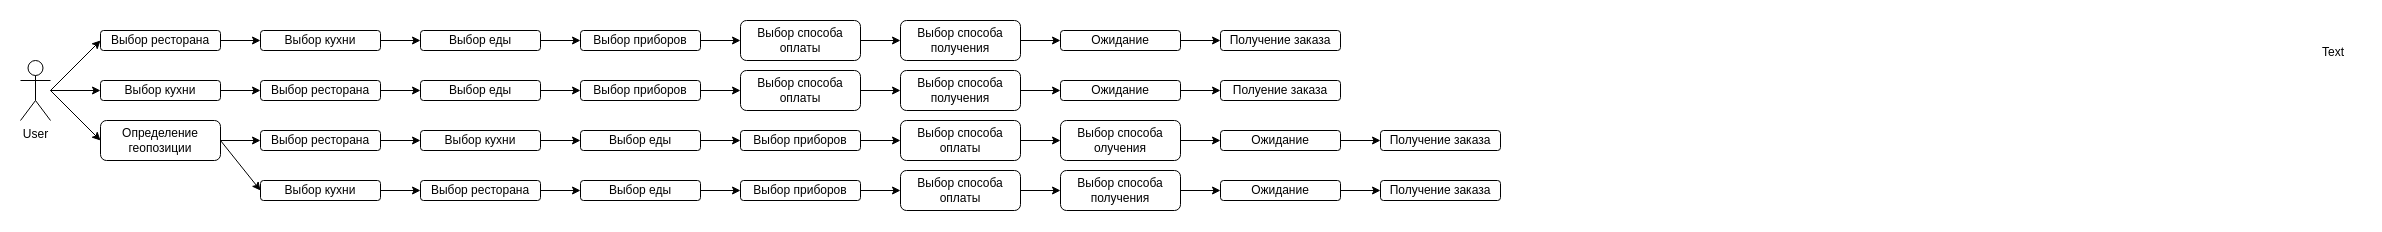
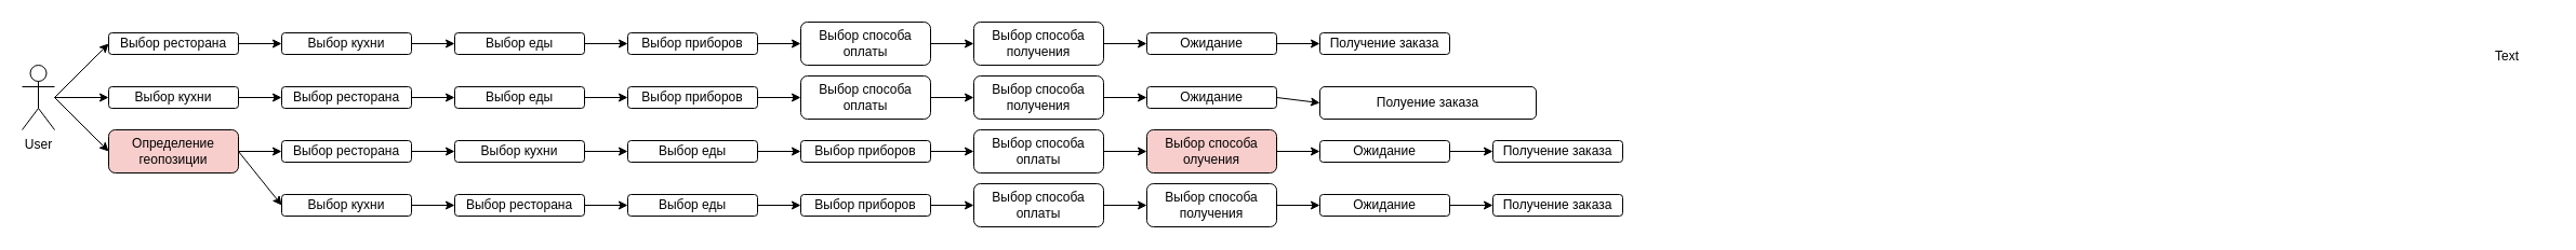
  <mxCell id="0" />
  <mxCell id="1" parent="0" />
  <mxCell id="2" style="rounded=0;orthogonalLoop=1;jettySize=auto;html=1;entryX=0;entryY=0.5;entryDx=0;entryDy=0;" edge="1" parent="1" target="4"><mxGeometry relative="1" as="geometry"><mxPoint x="100" y="60" as="targetPoint" /><mxPoint x="50" y="90" as="sourcePoint" /></mxGeometry></mxCell>
  <mxCell id="3" value="&lt;div&gt;User&lt;/div&gt;" style="shape=umlActor;verticalLabelPosition=bottom;labelBackgroundColor=#ffffff;verticalAlign=top;html=1;outlineConnect=0;" vertex="1" parent="1"><mxGeometry x="20" y="60" width="30" height="60" as="geometry" /></mxCell>
  <mxCell id="4" value="Выбор ресторана" style="rounded=1;whiteSpace=wrap;html=1;" vertex="1" parent="1"><mxGeometry x="100" y="30" width="120" height="20" as="geometry" /></mxCell>
  <mxCell id="5" style="rounded=0;orthogonalLoop=1;jettySize=auto;html=1;entryX=0;entryY=0.5;entryDx=0;entryDy=0;" edge="1" parent="1" target="6"><mxGeometry relative="1" as="geometry"><mxPoint x="100" y="100" as="targetPoint" /><mxPoint x="50" y="90" as="sourcePoint" /></mxGeometry></mxCell>
  <mxCell id="6" value="&lt;div&gt;Выбор кухни&lt;/div&gt;" style="rounded=1;whiteSpace=wrap;html=1;" vertex="1" parent="1"><mxGeometry x="100" y="80" width="120" height="20" as="geometry" /></mxCell>
  <mxCell id="7" style="rounded=0;orthogonalLoop=1;jettySize=auto;html=1;exitX=1;exitY=0.5;exitDx=0;exitDy=0;entryX=0;entryY=0.5;entryDx=0;entryDy=0;" edge="1" parent="1" source="6" target="8"><mxGeometry relative="1" as="geometry"><mxPoint x="260" y="120" as="targetPoint" /><mxPoint x="210" y="150" as="sourcePoint" /></mxGeometry></mxCell>
  <mxCell id="8" value="Выбор ресторана" style="rounded=1;whiteSpace=wrap;html=1;" vertex="1" parent="1"><mxGeometry x="260" y="80" width="120" height="20" as="geometry" /></mxCell>
  <mxCell id="9" style="rounded=0;orthogonalLoop=1;jettySize=auto;html=1;exitX=1;exitY=0.5;exitDx=0;exitDy=0;" edge="1" parent="1" source="4"><mxGeometry relative="1" as="geometry"><mxPoint x="260" y="40" as="targetPoint" /><mxPoint x="170" y="40" as="sourcePoint" /></mxGeometry></mxCell>
  <mxCell id="10" value="&lt;div&gt;Выбор кухни&lt;/div&gt;" style="rounded=1;whiteSpace=wrap;html=1;" vertex="1" parent="1"><mxGeometry x="260" y="30" width="120" height="20" as="geometry" /></mxCell>
  <mxCell id="11" style="rounded=0;orthogonalLoop=1;jettySize=auto;html=1;entryX=0;entryY=0.5;entryDx=0;entryDy=0;" edge="1" parent="1" target="12"><mxGeometry relative="1" as="geometry"><mxPoint x="110" y="140" as="targetPoint" /><mxPoint x="50" y="90" as="sourcePoint" /></mxGeometry></mxCell>
- <mxCell id="12" value="Определение геопозиции" style="rounded=1;whiteSpace=wrap;html=1;" vertex="1" parent="1"><mxGeometry x="100" y="120" width="120" height="40" as="geometry" /></mxCell>
+ <mxCell id="12" value="Определение геопозиции" style="rounded=1;whiteSpace=wrap;html=1;fillColor=#f8cecc;" vertex="1" parent="1"><mxGeometry x="100" y="120" width="120" height="40" as="geometry" /></mxCell>
  <mxCell id="13" style="rounded=0;orthogonalLoop=1;jettySize=auto;html=1;exitX=1;exitY=0.5;exitDx=0;exitDy=0;entryX=0;entryY=0.5;entryDx=0;entryDy=0;" edge="1" parent="1" source="12" target="14"><mxGeometry relative="1" as="geometry"><mxPoint x="260" y="160" as="targetPoint" /><mxPoint x="210" y="190" as="sourcePoint" /></mxGeometry></mxCell>
  <mxCell id="14" value="Выбор ресторана" style="rounded=1;whiteSpace=wrap;html=1;" vertex="1" parent="1"><mxGeometry x="260" y="130" width="120" height="20" as="geometry" /></mxCell>
  <mxCell id="15" style="rounded=0;orthogonalLoop=1;jettySize=auto;html=1;" edge="1" parent="1"><mxGeometry relative="1" as="geometry"><mxPoint x="420" y="140" as="targetPoint" /><mxPoint x="380" y="140" as="sourcePoint" /></mxGeometry></mxCell>
  <mxCell id="16" value="&lt;div&gt;Выбор кухни&lt;/div&gt;" style="rounded=1;whiteSpace=wrap;html=1;" vertex="1" parent="1"><mxGeometry x="420" y="130" width="120" height="20" as="geometry" /></mxCell>
  <mxCell id="17" style="rounded=0;orthogonalLoop=1;jettySize=auto;html=1;" edge="1" parent="1"><mxGeometry relative="1" as="geometry"><mxPoint x="420" y="90" as="targetPoint" /><mxPoint x="380" y="90" as="sourcePoint" /></mxGeometry></mxCell>
  <mxCell id="18" value="&lt;div&gt;Выбор еды&lt;/div&gt;" style="rounded=1;whiteSpace=wrap;html=1;" vertex="1" parent="1"><mxGeometry x="420" y="80" width="120" height="20" as="geometry" /></mxCell>
  <mxCell id="19" style="rounded=0;orthogonalLoop=1;jettySize=auto;html=1;" edge="1" parent="1"><mxGeometry relative="1" as="geometry"><mxPoint x="420" y="40" as="targetPoint" /><mxPoint x="380" y="40" as="sourcePoint" /></mxGeometry></mxCell>
  <mxCell id="20" value="&lt;div&gt;Выбор еды&lt;/div&gt;" style="rounded=1;whiteSpace=wrap;html=1;" vertex="1" parent="1"><mxGeometry x="420" y="30" width="120" height="20" as="geometry" /></mxCell>
  <mxCell id="21" style="rounded=0;orthogonalLoop=1;jettySize=auto;html=1;" edge="1" parent="1"><mxGeometry relative="1" as="geometry"><mxPoint x="580" y="140" as="targetPoint" /><mxPoint x="540" y="140" as="sourcePoint" /></mxGeometry></mxCell>
  <mxCell id="22" value="&lt;div&gt;Выбор еды&lt;/div&gt;" style="rounded=1;whiteSpace=wrap;html=1;" vertex="1" parent="1"><mxGeometry x="580" y="130" width="120" height="20" as="geometry" /></mxCell>
  <mxCell id="23" style="rounded=0;orthogonalLoop=1;jettySize=auto;html=1;" edge="1" parent="1"><mxGeometry relative="1" as="geometry"><mxPoint x="580" y="90" as="targetPoint" /><mxPoint x="540" y="90" as="sourcePoint" /></mxGeometry></mxCell>
  <mxCell id="24" value="&lt;div&gt;Выбор приборов&lt;/div&gt;" style="rounded=1;whiteSpace=wrap;html=1;" vertex="1" parent="1"><mxGeometry x="580" y="80" width="120" height="20" as="geometry" /></mxCell>
  <mxCell id="25" style="rounded=0;orthogonalLoop=1;jettySize=auto;html=1;" edge="1" parent="1"><mxGeometry relative="1" as="geometry"><mxPoint x="580" y="40" as="targetPoint" /><mxPoint x="540" y="40" as="sourcePoint" /></mxGeometry></mxCell>
  <mxCell id="26" value="&lt;div&gt;Выбор приборов&lt;/div&gt;" style="rounded=1;whiteSpace=wrap;html=1;" vertex="1" parent="1"><mxGeometry x="580" y="30" width="120" height="20" as="geometry" /></mxCell>
  <mxCell id="27" style="rounded=0;orthogonalLoop=1;jettySize=auto;html=1;" edge="1" parent="1"><mxGeometry relative="1" as="geometry"><mxPoint x="740" y="140" as="targetPoint" /><mxPoint x="700" y="140" as="sourcePoint" /></mxGeometry></mxCell>
  <mxCell id="28" value="&lt;div&gt;Выбор приборов&lt;/div&gt;" style="rounded=1;whiteSpace=wrap;html=1;" vertex="1" parent="1"><mxGeometry x="740" y="130" width="120" height="20" as="geometry" /></mxCell>
  <mxCell id="29" style="rounded=0;orthogonalLoop=1;jettySize=auto;html=1;exitX=1;exitY=0.5;exitDx=0;exitDy=0;entryX=0;entryY=0.5;entryDx=0;entryDy=0;" edge="1" parent="1" source="24" target="30"><mxGeometry relative="1" as="geometry"><mxPoint x="740" y="80" as="targetPoint" /><mxPoint x="700" y="80" as="sourcePoint" /></mxGeometry></mxCell>
  <mxCell id="30" value="&lt;div&gt;Выбор способа оплаты&lt;br&gt;&lt;/div&gt;" style="rounded=1;whiteSpace=wrap;html=1;" vertex="1" parent="1"><mxGeometry x="740" y="70" width="120" height="40" as="geometry" /></mxCell>
  <mxCell id="31" style="rounded=0;orthogonalLoop=1;jettySize=auto;html=1;" edge="1" parent="1"><mxGeometry relative="1" as="geometry"><mxPoint x="740" y="40" as="targetPoint" /><mxPoint x="700" y="40" as="sourcePoint" /></mxGeometry></mxCell>
  <mxCell id="32" value="&lt;div&gt;Выбор способа оплаты&lt;br&gt;&lt;/div&gt;" style="rounded=1;whiteSpace=wrap;html=1;" vertex="1" parent="1"><mxGeometry x="740" y="20" width="120" height="40" as="geometry" /></mxCell>
  <mxCell id="33" style="rounded=0;orthogonalLoop=1;jettySize=auto;html=1;" edge="1" parent="1"><mxGeometry relative="1" as="geometry"><mxPoint x="900" y="140" as="targetPoint" /><mxPoint x="860" y="140" as="sourcePoint" /></mxGeometry></mxCell>
  <mxCell id="34" value="&lt;div&gt;Выбор способа оплаты&lt;/div&gt;" style="rounded=1;whiteSpace=wrap;html=1;" vertex="1" parent="1"><mxGeometry x="900" y="120" width="120" height="40" as="geometry" /></mxCell>
  <mxCell id="35" style="rounded=0;orthogonalLoop=1;jettySize=auto;html=1;exitX=1;exitY=0.5;exitDx=0;exitDy=0;entryX=0;entryY=0.5;entryDx=0;entryDy=0;" edge="1" parent="1" target="36"><mxGeometry relative="1" as="geometry"><mxPoint x="900" y="80" as="targetPoint" /><mxPoint x="860" y="90" as="sourcePoint" /></mxGeometry></mxCell>
  <mxCell id="36" value="&lt;div&gt;Выбор способа получения&lt;br&gt;&lt;/div&gt;" style="rounded=1;whiteSpace=wrap;html=1;" vertex="1" parent="1"><mxGeometry x="900" y="70" width="120" height="40" as="geometry" /></mxCell>
  <mxCell id="37" style="rounded=0;orthogonalLoop=1;jettySize=auto;html=1;" edge="1" parent="1"><mxGeometry relative="1" as="geometry"><mxPoint x="900" y="40" as="targetPoint" /><mxPoint x="860" y="40" as="sourcePoint" /></mxGeometry></mxCell>
  <mxCell id="38" value="&lt;div&gt;Выбор способа получения&lt;/div&gt;" style="rounded=1;whiteSpace=wrap;html=1;" vertex="1" parent="1"><mxGeometry x="900" y="20" width="120" height="40" as="geometry" /></mxCell>
  <mxCell id="39" style="rounded=0;orthogonalLoop=1;jettySize=auto;html=1;" edge="1" parent="1"><mxGeometry relative="1" as="geometry"><mxPoint x="1060" y="140" as="targetPoint" /><mxPoint x="1020" y="140" as="sourcePoint" /></mxGeometry></mxCell>
- <mxCell id="40" value="&lt;div&gt;Выбор способа олучения&lt;br&gt;&lt;/div&gt;" style="rounded=1;whiteSpace=wrap;html=1;" vertex="1" parent="1"><mxGeometry x="1060" y="120" width="120" height="40" as="geometry" /></mxCell>
+ <mxCell id="40" value="&lt;div&gt;Выбор способа олучения&lt;br&gt;&lt;/div&gt;" style="rounded=1;whiteSpace=wrap;html=1;fillColor=#f8cecc;" vertex="1" parent="1"><mxGeometry x="1060" y="120" width="120" height="40" as="geometry" /></mxCell>
  <mxCell id="41" value="&lt;div&gt;Выбор кухни&lt;/div&gt;" style="rounded=1;whiteSpace=wrap;html=1;" vertex="1" parent="1"><mxGeometry x="260" y="180" width="120" height="20" as="geometry" /></mxCell>
  <mxCell id="42" style="rounded=0;orthogonalLoop=1;jettySize=auto;html=1;exitX=1;exitY=0.5;exitDx=0;exitDy=0;entryX=0;entryY=0.5;entryDx=0;entryDy=0;" edge="1" parent="1" source="41" target="43"><mxGeometry relative="1" as="geometry"><mxPoint x="420" y="220" as="targetPoint" /><mxPoint x="370" y="250" as="sourcePoint" /></mxGeometry></mxCell>
  <mxCell id="43" value="Выбор ресторана" style="rounded=1;whiteSpace=wrap;html=1;" vertex="1" parent="1"><mxGeometry x="420" y="180" width="120" height="20" as="geometry" /></mxCell>
  <mxCell id="44" style="rounded=0;orthogonalLoop=1;jettySize=auto;html=1;" edge="1" parent="1"><mxGeometry relative="1" as="geometry"><mxPoint x="580" y="190" as="targetPoint" /><mxPoint x="540" y="190" as="sourcePoint" /></mxGeometry></mxCell>
  <mxCell id="45" value="&lt;div&gt;Выбор еды&lt;/div&gt;" style="rounded=1;whiteSpace=wrap;html=1;" vertex="1" parent="1"><mxGeometry x="580" y="180" width="120" height="20" as="geometry" /></mxCell>
  <mxCell id="46" style="rounded=0;orthogonalLoop=1;jettySize=auto;html=1;" edge="1" parent="1"><mxGeometry relative="1" as="geometry"><mxPoint x="740" y="190" as="targetPoint" /><mxPoint x="700" y="190" as="sourcePoint" /></mxGeometry></mxCell>
  <mxCell id="47" value="&lt;div&gt;Выбор приборов&lt;/div&gt;" style="rounded=1;whiteSpace=wrap;html=1;" vertex="1" parent="1"><mxGeometry x="740" y="180" width="120" height="20" as="geometry" /></mxCell>
  <mxCell id="48" style="rounded=0;orthogonalLoop=1;jettySize=auto;html=1;exitX=1;exitY=0.5;exitDx=0;exitDy=0;entryX=0;entryY=0.5;entryDx=0;entryDy=0;" edge="1" parent="1" source="47" target="49"><mxGeometry relative="1" as="geometry"><mxPoint x="900" y="180" as="targetPoint" /><mxPoint x="860" y="180" as="sourcePoint" /></mxGeometry></mxCell>
  <mxCell id="49" value="&lt;div&gt;Выбор способа оплаты&lt;br&gt;&lt;/div&gt;" style="rounded=1;whiteSpace=wrap;html=1;" vertex="1" parent="1"><mxGeometry x="900" y="170" width="120" height="40" as="geometry" /></mxCell>
  <mxCell id="50" style="rounded=0;orthogonalLoop=1;jettySize=auto;html=1;exitX=1;exitY=0.5;exitDx=0;exitDy=0;entryX=0;entryY=0.5;entryDx=0;entryDy=0;" edge="1" parent="1" target="51"><mxGeometry relative="1" as="geometry"><mxPoint x="1060" y="180" as="targetPoint" /><mxPoint x="1020" y="190" as="sourcePoint" /></mxGeometry></mxCell>
  <mxCell id="51" value="&lt;div&gt;Выбор способа получения&lt;br&gt;&lt;/div&gt;" style="rounded=1;whiteSpace=wrap;html=1;" vertex="1" parent="1"><mxGeometry x="1060" y="170" width="120" height="40" as="geometry" /></mxCell>
  <mxCell id="52" style="rounded=0;orthogonalLoop=1;jettySize=auto;html=1;entryX=0;entryY=0.5;entryDx=0;entryDy=0;" edge="1" parent="1" target="41"><mxGeometry relative="1" as="geometry"><mxPoint x="270" y="150" as="targetPoint" /><mxPoint x="220" y="140" as="sourcePoint" /></mxGeometry></mxCell>
  <mxCell id="53" style="rounded=0;orthogonalLoop=1;jettySize=auto;html=1;exitX=1;exitY=0.5;exitDx=0;exitDy=0;entryX=0;entryY=0.5;entryDx=0;entryDy=0;" edge="1" parent="1" target="54"><mxGeometry relative="1" as="geometry"><mxPoint x="1060" y="80" as="targetPoint" /><mxPoint x="1020" y="90" as="sourcePoint" /></mxGeometry></mxCell>
  <mxCell id="54" value="Ожидание" style="rounded=1;whiteSpace=wrap;html=1;" vertex="1" parent="1"><mxGeometry x="1060" y="80" width="120" height="20" as="geometry" /></mxCell>
  <mxCell id="55" style="rounded=0;orthogonalLoop=1;jettySize=auto;html=1;" edge="1" parent="1"><mxGeometry relative="1" as="geometry"><mxPoint x="1060" y="40" as="targetPoint" /><mxPoint x="1020" y="40" as="sourcePoint" /></mxGeometry></mxCell>
  <mxCell id="56" value="Ожидание" style="rounded=1;whiteSpace=wrap;html=1;" vertex="1" parent="1"><mxGeometry x="1060" y="30" width="120" height="20" as="geometry" /></mxCell>
  <mxCell id="57" style="rounded=0;orthogonalLoop=1;jettySize=auto;html=1;" edge="1" parent="1"><mxGeometry relative="1" as="geometry"><mxPoint x="1220" y="140" as="targetPoint" /><mxPoint x="1180" y="140" as="sourcePoint" /></mxGeometry></mxCell>
  <mxCell id="58" value="Ожидание" style="rounded=1;whiteSpace=wrap;html=1;" vertex="1" parent="1"><mxGeometry x="1220" y="130" width="120" height="20" as="geometry" /></mxCell>
  <mxCell id="59" style="rounded=0;orthogonalLoop=1;jettySize=auto;html=1;exitX=1;exitY=0.5;exitDx=0;exitDy=0;entryX=0;entryY=0.5;entryDx=0;entryDy=0;" edge="1" parent="1" target="60"><mxGeometry relative="1" as="geometry"><mxPoint x="1220" y="180" as="targetPoint" /><mxPoint x="1180" y="190" as="sourcePoint" /></mxGeometry></mxCell>
  <mxCell id="60" value="Ожидание" style="rounded=1;whiteSpace=wrap;html=1;" vertex="1" parent="1"><mxGeometry x="1220" y="180" width="120" height="20" as="geometry" /></mxCell>
  <mxCell id="61" style="rounded=0;orthogonalLoop=1;jettySize=auto;html=1;exitX=1;exitY=0.5;exitDx=0;exitDy=0;entryX=0;entryY=0.5;entryDx=0;entryDy=0;" edge="1" parent="1" target="62"><mxGeometry relative="1" as="geometry"><mxPoint x="1220" y="80" as="targetPoint" /><mxPoint x="1180" y="90" as="sourcePoint" /></mxGeometry></mxCell>
- <mxCell id="62" value="Полуение заказа" style="rounded=1;whiteSpace=wrap;html=1;" vertex="1" parent="1"><mxGeometry x="1220" y="80" width="120" height="20" as="geometry" /></mxCell>
+ <mxCell id="62" value="Полуение заказа" style="rounded=1;whiteSpace=wrap;html=1;" vertex="1" parent="1"><mxGeometry x="1220" y="80" width="200" height="30" as="geometry" /></mxCell>
  <mxCell id="63" style="rounded=0;orthogonalLoop=1;jettySize=auto;html=1;" edge="1" parent="1"><mxGeometry relative="1" as="geometry"><mxPoint x="1220" y="40" as="targetPoint" /><mxPoint x="1180" y="40" as="sourcePoint" /></mxGeometry></mxCell>
  <mxCell id="64" value="Получение заказа" style="rounded=1;whiteSpace=wrap;html=1;" vertex="1" parent="1"><mxGeometry x="1220" y="30" width="120" height="20" as="geometry" /></mxCell>
  <mxCell id="65" style="rounded=0;orthogonalLoop=1;jettySize=auto;html=1;" edge="1" parent="1"><mxGeometry relative="1" as="geometry"><mxPoint x="1380" y="140" as="targetPoint" /><mxPoint x="1340" y="140" as="sourcePoint" /></mxGeometry></mxCell>
  <mxCell id="66" value="Получение заказа" style="rounded=1;whiteSpace=wrap;html=1;" vertex="1" parent="1"><mxGeometry x="1380" y="130" width="120" height="20" as="geometry" /></mxCell>
  <mxCell id="67" style="rounded=0;orthogonalLoop=1;jettySize=auto;html=1;exitX=1;exitY=0.5;exitDx=0;exitDy=0;entryX=0;entryY=0.5;entryDx=0;entryDy=0;" edge="1" parent="1" target="68"><mxGeometry relative="1" as="geometry"><mxPoint x="1380" y="180" as="targetPoint" /><mxPoint x="1340" y="190" as="sourcePoint" /></mxGeometry></mxCell>
  <mxCell id="68" value="&lt;div&gt;Получение заказа&lt;/div&gt;" style="rounded=1;whiteSpace=wrap;html=1;" vertex="1" parent="1"><mxGeometry x="1380" y="180" width="120" height="20" as="geometry" /></mxCell>
- <mxCell id="69" value="Text" style="text;html=1;resizable=0;points=[];autosize=1;align=left;verticalAlign=top;spacingTop=-4;" vertex="1" parent="1"><mxGeometry x="2320" y="42" width="40" height="20" as="geometry" /></mxCell>
+ <mxCell id="69" value="Text" style="text;html=1;resizable=0;points=[];autosize=1;align=left;verticalAlign=top;spacingTop=-4;" vertex="1" parent="1"><mxGeometry x="2305" y="42" width="40" height="20" as="geometry" /></mxCell>
